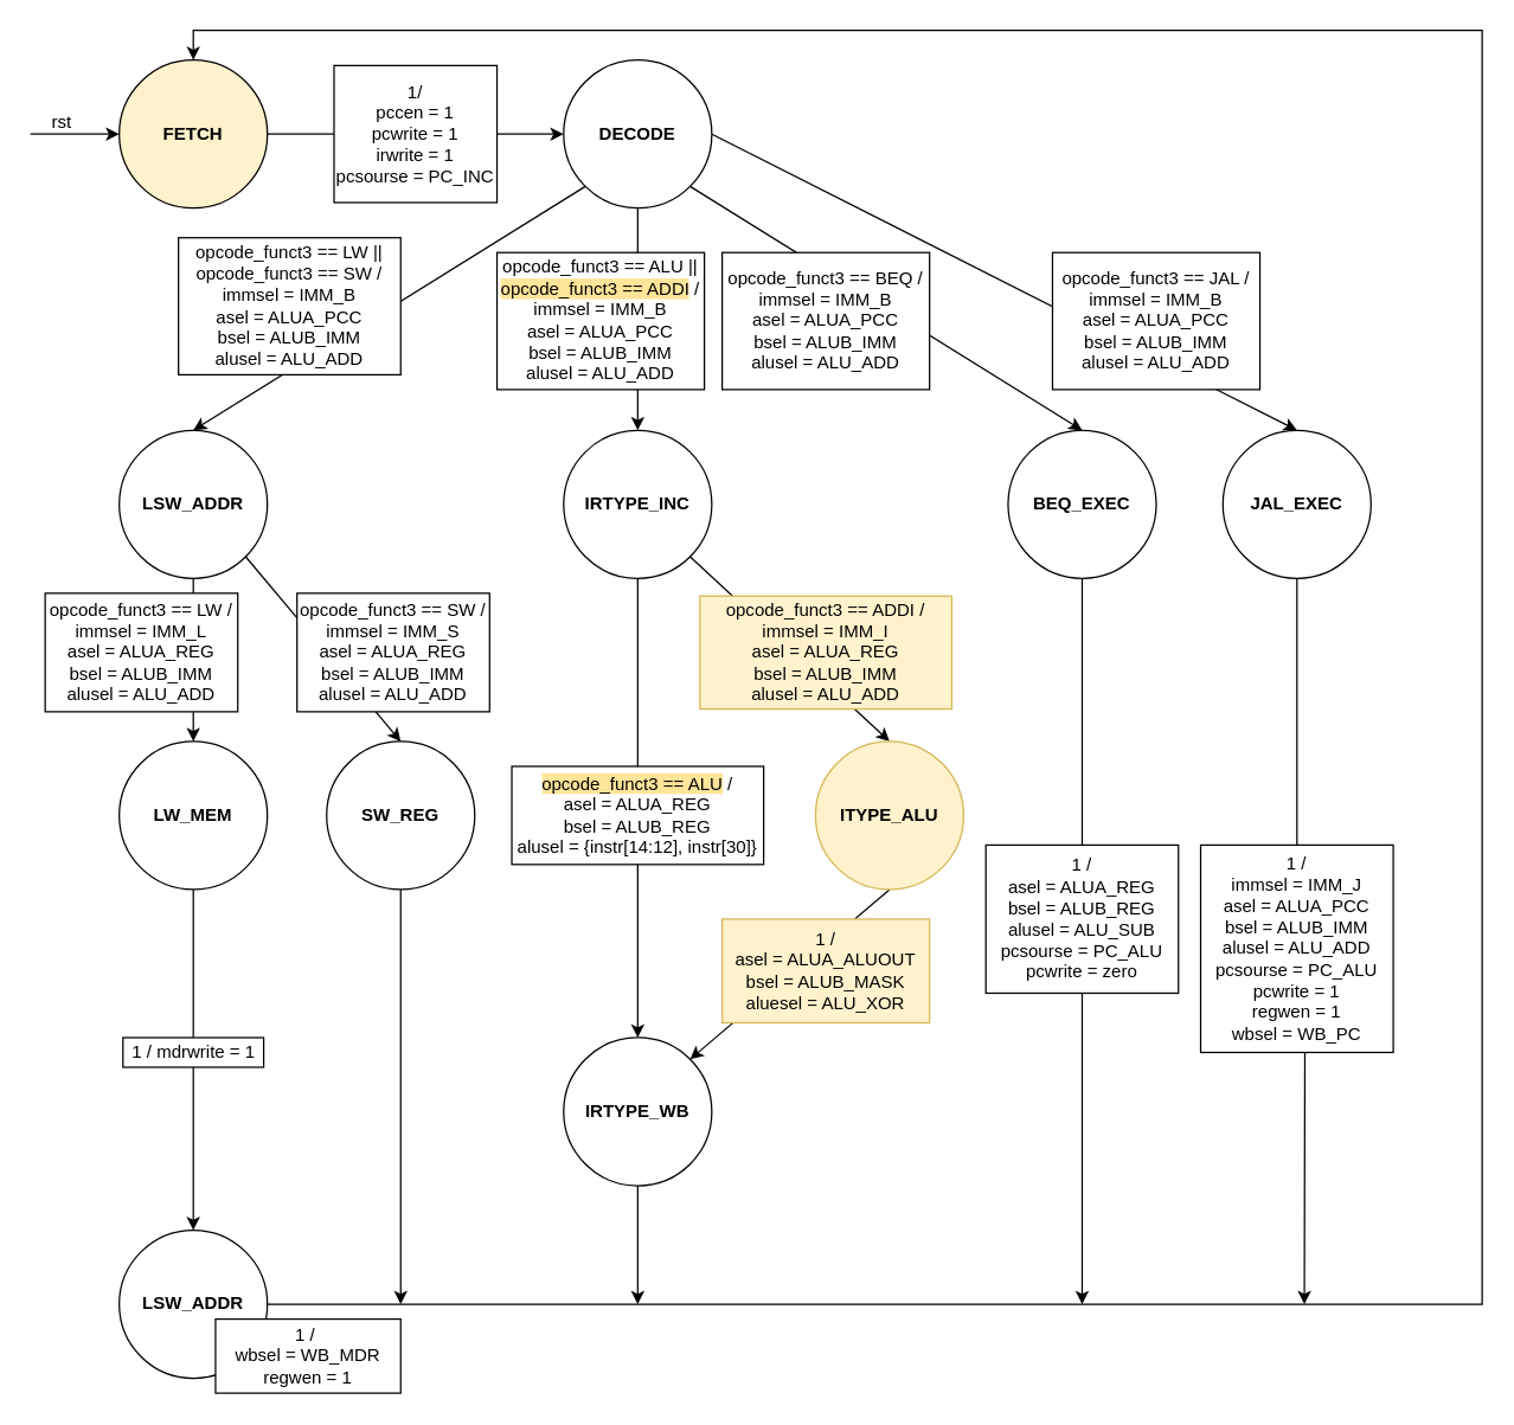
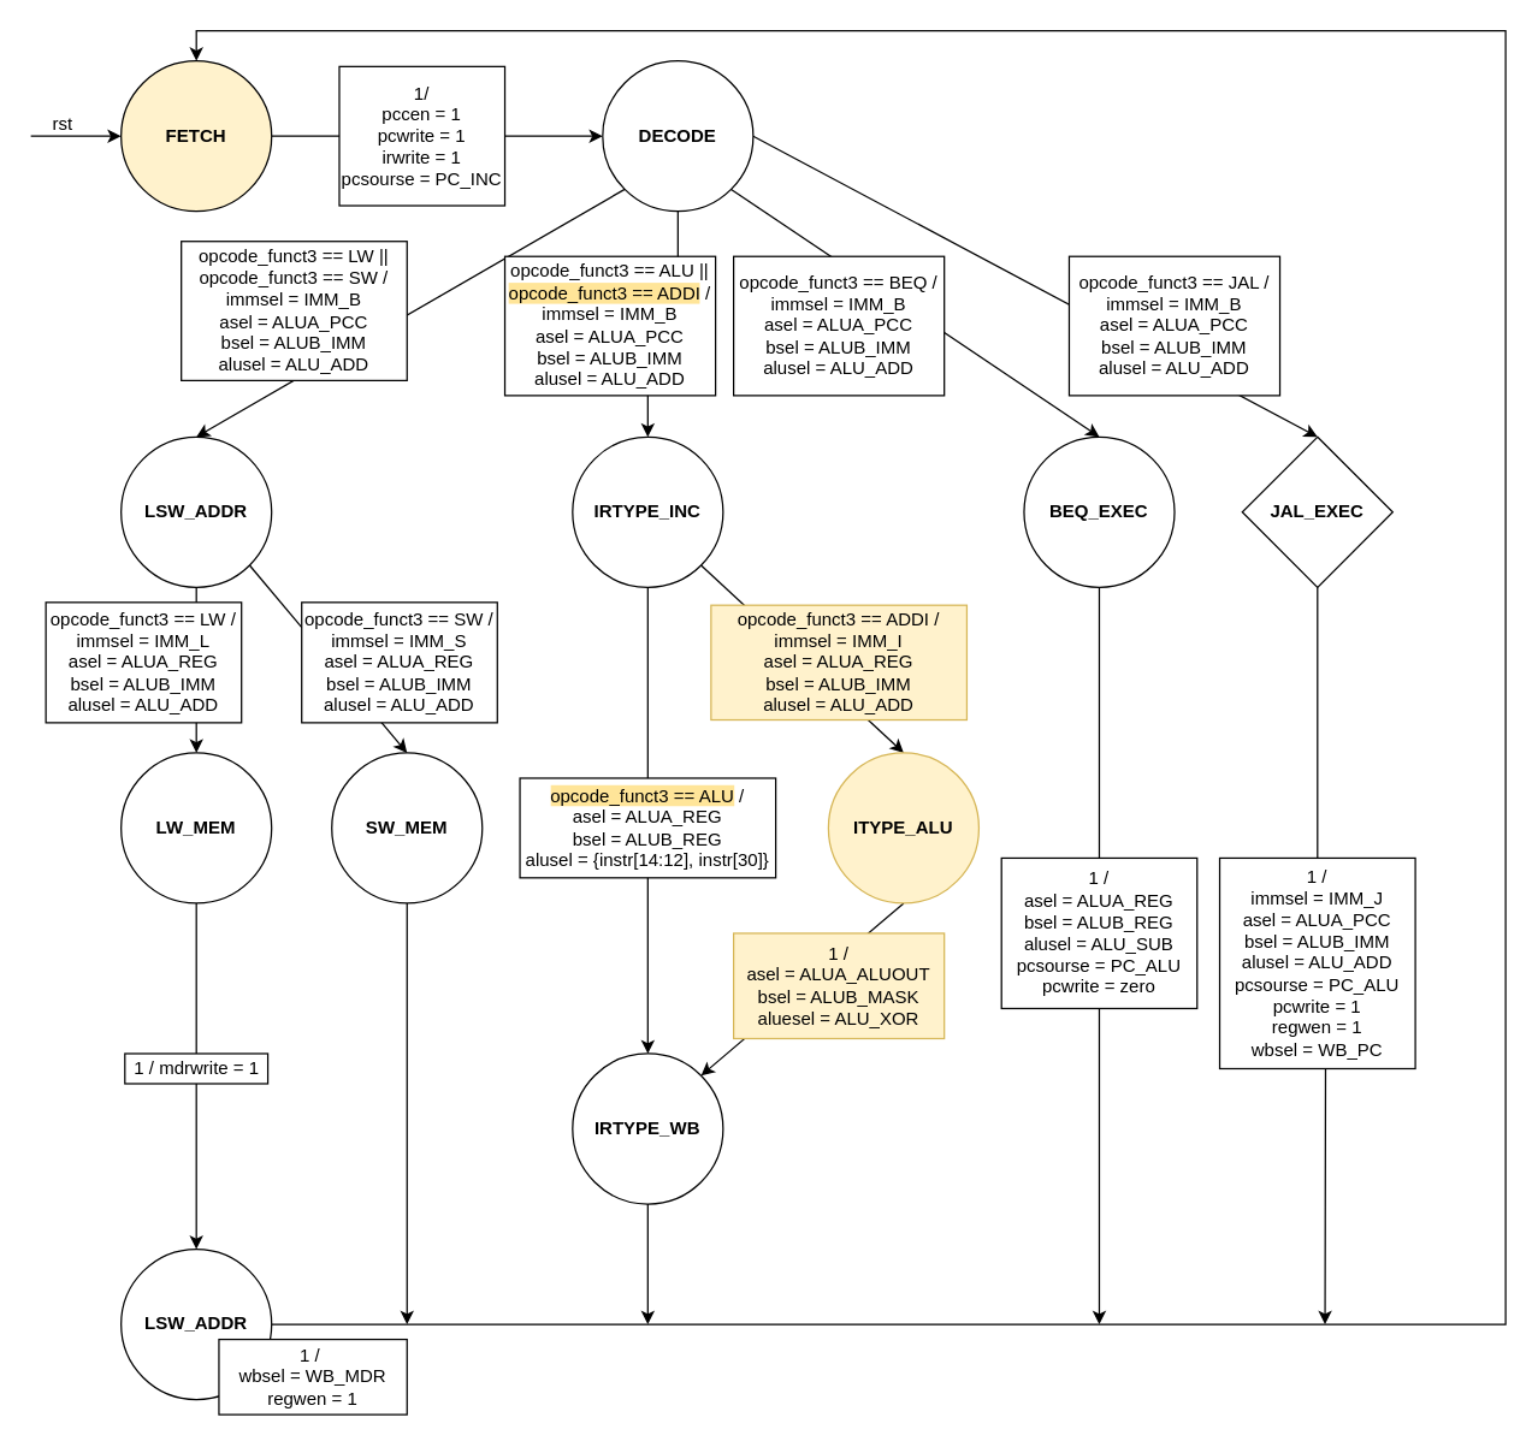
  <mxCell id="0" />
  <mxCell id="1" parent="0" />
  <mxCell id="2" style="rounded=0;orthogonalLoop=1;jettySize=auto;html=1;exitX=1;exitY=0.5;exitDx=0;exitDy=0;entryX=0;entryY=0.5;entryDx=0;entryDy=0;endArrow=none;endFill=0;" edge="1" parent="1" source="4" target="11"><mxGeometry relative="1" as="geometry" /></mxCell>
  <mxCell id="3" style="edgeStyle=orthogonalEdgeStyle;rounded=0;orthogonalLoop=1;jettySize=auto;html=1;exitX=0;exitY=0.5;exitDx=0;exitDy=0;startArrow=classic;startFill=1;endArrow=none;endFill=0;" edge="1" parent="1" source="4"><mxGeometry relative="1" as="geometry"><mxPoint x="20" y="90" as="targetPoint" /></mxGeometry></mxCell>
  <mxCell id="4" value="&lt;b&gt;FETCH&lt;/b&gt;" style="ellipse;whiteSpace=wrap;html=1;fillColor=#fff2cc;" vertex="1" parent="1"><mxGeometry x="80" y="40" width="100" height="100" as="geometry" /></mxCell>
  <mxCell id="5" style="rounded=0;orthogonalLoop=1;jettySize=auto;html=1;exitX=0;exitY=1;exitDx=0;exitDy=0;entryX=0.5;entryY=0;entryDx=0;entryDy=0;" edge="1" parent="1" source="9" target="14"><mxGeometry relative="1" as="geometry" /></mxCell>
  <mxCell id="6" style="rounded=0;orthogonalLoop=1;jettySize=auto;html=1;exitX=1;exitY=1;exitDx=0;exitDy=0;entryX=0.5;entryY=0;entryDx=0;entryDy=0;" edge="1" parent="1" source="9" target="19"><mxGeometry relative="1" as="geometry" /></mxCell>
  <mxCell id="7" style="rounded=0;orthogonalLoop=1;jettySize=auto;html=1;exitX=1;exitY=0.5;exitDx=0;exitDy=0;entryX=0.5;entryY=0;entryDx=0;entryDy=0;" edge="1" parent="1" source="9" target="21"><mxGeometry relative="1" as="geometry" /></mxCell>
  <mxCell id="8" style="edgeStyle=orthogonalEdgeStyle;rounded=0;orthogonalLoop=1;jettySize=auto;html=1;exitX=0.5;exitY=1;exitDx=0;exitDy=0;entryX=0.5;entryY=0;entryDx=0;entryDy=0;" edge="1" parent="1" source="9" target="17"><mxGeometry relative="1" as="geometry" /></mxCell>
- <mxCell id="9" value="&lt;b&gt;DECODE&lt;/b&gt;" style="ellipse;whiteSpace=wrap;html=1;" vertex="1" parent="1"><mxGeometry x="380" y="40" width="100" height="100" as="geometry" /></mxCell>
+ <mxCell id="9" value="&lt;b&gt;DECODE&lt;/b&gt;" style="ellipse;whiteSpace=wrap;html=1;" vertex="1" parent="1"><mxGeometry x="400" y="40" width="100" height="100" as="geometry" /></mxCell>
  <mxCell id="10" style="edgeStyle=orthogonalEdgeStyle;rounded=0;orthogonalLoop=1;jettySize=auto;html=1;exitX=1;exitY=0.5;exitDx=0;exitDy=0;entryX=0;entryY=0.5;entryDx=0;entryDy=0;" edge="1" parent="1" source="11" target="9"><mxGeometry relative="1" as="geometry" /></mxCell>
  <mxCell id="11" value="1/&lt;div&gt;pccen = 1&lt;/div&gt;&lt;div&gt;pcwrite = 1&lt;/div&gt;&lt;div&gt;irwrite = 1&lt;/div&gt;&lt;div&gt;pcsourse = PC_INC&lt;/div&gt;" style="rounded=0;whiteSpace=wrap;html=1;" vertex="1" parent="1"><mxGeometry x="225" y="43.75" width="110" height="92.5" as="geometry" /></mxCell>
  <mxCell id="12" style="edgeStyle=orthogonalEdgeStyle;rounded=0;orthogonalLoop=1;jettySize=auto;html=1;exitX=0.5;exitY=1;exitDx=0;exitDy=0;entryX=0.5;entryY=0;entryDx=0;entryDy=0;" edge="1" parent="1" source="14" target="23"><mxGeometry relative="1" as="geometry" /></mxCell>
  <mxCell id="13" style="rounded=0;orthogonalLoop=1;jettySize=auto;html=1;exitX=1;exitY=1;exitDx=0;exitDy=0;entryX=0.5;entryY=0;entryDx=0;entryDy=0;" edge="1" parent="1" source="14" target="25"><mxGeometry relative="1" as="geometry" /></mxCell>
  <mxCell id="14" value="&lt;b&gt;LSW_ADDR&lt;/b&gt;" style="ellipse;whiteSpace=wrap;html=1;" vertex="1" parent="1"><mxGeometry x="80" y="290" width="100" height="100" as="geometry" /></mxCell>
  <mxCell id="15" style="edgeStyle=orthogonalEdgeStyle;rounded=0;orthogonalLoop=1;jettySize=auto;html=1;exitX=0.5;exitY=1;exitDx=0;exitDy=0;entryX=0.5;entryY=0;entryDx=0;entryDy=0;" edge="1" parent="1" source="17" target="27"><mxGeometry relative="1" as="geometry" /></mxCell>
  <mxCell id="16" style="rounded=0;orthogonalLoop=1;jettySize=auto;html=1;exitX=1;exitY=1;exitDx=0;exitDy=0;entryX=0.5;entryY=0;entryDx=0;entryDy=0;" edge="1" parent="1" source="17" target="29"><mxGeometry relative="1" as="geometry" /></mxCell>
  <mxCell id="17" value="&lt;b&gt;IRTYPE_INC&lt;/b&gt;" style="ellipse;whiteSpace=wrap;html=1;" vertex="1" parent="1"><mxGeometry x="380" y="290" width="100" height="100" as="geometry" /></mxCell>
  <mxCell id="18" style="edgeStyle=orthogonalEdgeStyle;rounded=0;orthogonalLoop=1;jettySize=auto;html=1;exitX=0.5;exitY=1;exitDx=0;exitDy=0;" edge="1" parent="1" source="19"><mxGeometry relative="1" as="geometry"><mxPoint x="730" y="880" as="targetPoint" /></mxGeometry></mxCell>
  <mxCell id="19" value="&lt;b&gt;BEQ_EXEC&lt;/b&gt;" style="ellipse;whiteSpace=wrap;html=1;" vertex="1" parent="1"><mxGeometry x="680" y="290" width="100" height="100" as="geometry" /></mxCell>
  <mxCell id="20" style="edgeStyle=orthogonalEdgeStyle;rounded=0;orthogonalLoop=1;jettySize=auto;html=1;exitX=0.5;exitY=1;exitDx=0;exitDy=0;" edge="1" parent="1" source="21"><mxGeometry relative="1" as="geometry"><mxPoint x="880" y="880" as="targetPoint" /></mxGeometry></mxCell>
- <mxCell id="21" value="&lt;b&gt;JAL_EXEC&lt;/b&gt;" style="ellipse;whiteSpace=wrap;html=1;" vertex="1" parent="1"><mxGeometry x="825" y="290" width="100" height="100" as="geometry" /></mxCell>
+ <mxCell id="21" value="&lt;b&gt;JAL_EXEC&lt;/b&gt;" style="rhombus;whiteSpace=wrap;html=1;" vertex="1" parent="1"><mxGeometry x="825" y="290" width="100" height="100" as="geometry" /></mxCell>
  <mxCell id="22" style="edgeStyle=orthogonalEdgeStyle;rounded=0;orthogonalLoop=1;jettySize=auto;html=1;exitX=0.5;exitY=1;exitDx=0;exitDy=0;entryX=0.5;entryY=0;entryDx=0;entryDy=0;" edge="1" parent="1" source="23" target="31"><mxGeometry relative="1" as="geometry" /></mxCell>
  <mxCell id="23" value="&lt;b&gt;LW_MEM&lt;/b&gt;" style="ellipse;whiteSpace=wrap;html=1;" vertex="1" parent="1"><mxGeometry x="80" y="500" width="100" height="100" as="geometry" /></mxCell>
  <mxCell id="24" style="edgeStyle=orthogonalEdgeStyle;rounded=0;orthogonalLoop=1;jettySize=auto;html=1;exitX=0.5;exitY=1;exitDx=0;exitDy=0;" edge="1" parent="1" source="25"><mxGeometry relative="1" as="geometry"><mxPoint x="270" y="880" as="targetPoint" /></mxGeometry></mxCell>
- <mxCell id="25" value="&lt;b&gt;SW_REG&lt;/b&gt;" style="ellipse;whiteSpace=wrap;html=1;" vertex="1" parent="1"><mxGeometry x="220" y="500" width="100" height="100" as="geometry" /></mxCell>
+ <mxCell id="25" value="&lt;b&gt;SW_MEM&lt;/b&gt;" style="ellipse;whiteSpace=wrap;html=1;" vertex="1" parent="1"><mxGeometry x="220" y="500" width="100" height="100" as="geometry" /></mxCell>
  <mxCell id="26" style="edgeStyle=orthogonalEdgeStyle;rounded=0;orthogonalLoop=1;jettySize=auto;html=1;exitX=0.5;exitY=1;exitDx=0;exitDy=0;" edge="1" parent="1" source="27"><mxGeometry relative="1" as="geometry"><mxPoint x="430" y="880" as="targetPoint" /></mxGeometry></mxCell>
  <mxCell id="27" value="&lt;b&gt;IRTYPE_WB&lt;/b&gt;" style="ellipse;whiteSpace=wrap;html=1;" vertex="1" parent="1"><mxGeometry x="380" y="700" width="100" height="100" as="geometry" /></mxCell>
  <mxCell id="28" style="rounded=0;orthogonalLoop=1;jettySize=auto;html=1;exitX=0.5;exitY=1;exitDx=0;exitDy=0;entryX=1;entryY=0;entryDx=0;entryDy=0;" edge="1" parent="1" source="29" target="27"><mxGeometry relative="1" as="geometry" /></mxCell>
  <mxCell id="29" value="&lt;b&gt;ITYPE_ALU&lt;/b&gt;" style="ellipse;whiteSpace=wrap;html=1;fillColor=#fff2cc;strokeColor=#d6b656;" vertex="1" parent="1"><mxGeometry x="550" y="500" width="100" height="100" as="geometry" /></mxCell>
  <mxCell id="30" style="edgeStyle=orthogonalEdgeStyle;rounded=0;orthogonalLoop=1;jettySize=auto;html=1;exitX=1;exitY=0.5;exitDx=0;exitDy=0;entryX=0.5;entryY=0;entryDx=0;entryDy=0;" edge="1" parent="1" source="31" target="4"><mxGeometry relative="1" as="geometry"><Array as="points"><mxPoint x="1000" y="880" /><mxPoint x="1000" y="20" /><mxPoint x="130" y="20" /></Array></mxGeometry></mxCell>
  <mxCell id="31" value="&lt;b&gt;LSW_ADDR&lt;/b&gt;" style="ellipse;whiteSpace=wrap;html=1;" vertex="1" parent="1"><mxGeometry x="80" y="830" width="100" height="100" as="geometry" /></mxCell>
  <mxCell id="32" value="opcode_funct3 == LW || opcode_funct3 == SW /&lt;div&gt;immsel = IMM_B&lt;/div&gt;&lt;div&gt;asel = ALUA_PCC&lt;/div&gt;&lt;div&gt;bsel = ALUB_IMM&lt;/div&gt;&lt;div&gt;alusel = ALU_ADD&lt;/div&gt;" style="rounded=0;whiteSpace=wrap;html=1;" vertex="1" parent="1"><mxGeometry x="120" y="160" width="150" height="92.5" as="geometry" /></mxCell>
  <mxCell id="33" value="opcode_funct3 == LW /&lt;div&gt;immsel = IMM_L&lt;/div&gt;&lt;div&gt;asel = ALUA_REG&lt;/div&gt;&lt;div&gt;bsel = ALUB_IMM&lt;/div&gt;&lt;div&gt;alusel = ALU_ADD&lt;/div&gt;" style="rounded=0;whiteSpace=wrap;html=1;" vertex="1" parent="1"><mxGeometry x="30" y="400" width="130" height="80" as="geometry" /></mxCell>
  <mxCell id="34" value="opcode_funct3 == SW /&lt;div&gt;immsel = IMM_S&lt;/div&gt;&lt;div&gt;asel = ALUA_REG&lt;/div&gt;&lt;div&gt;bsel = ALUB_IMM&lt;/div&gt;&lt;div&gt;alusel = ALU_ADD&lt;/div&gt;" style="rounded=0;whiteSpace=wrap;html=1;" vertex="1" parent="1"><mxGeometry x="200" y="400" width="130" height="80" as="geometry" /></mxCell>
  <mxCell id="35" value="1 / mdrwrite = 1" style="rounded=0;whiteSpace=wrap;html=1;" vertex="1" parent="1"><mxGeometry x="82.5" y="700" width="95" height="20" as="geometry" /></mxCell>
  <mxCell id="36" value="1 /&amp;nbsp;&lt;div&gt;wbsel = WB_MDR&lt;/div&gt;&lt;div&gt;regwen = 1&lt;/div&gt;" style="rounded=0;whiteSpace=wrap;html=1;" vertex="1" parent="1"><mxGeometry x="145" y="890" width="125" height="50" as="geometry" /></mxCell>
  <mxCell id="37" value="opcode_funct3 == JAL /&lt;div&gt;immsel = IMM_B&lt;/div&gt;&lt;div&gt;asel = ALUA_PCC&lt;/div&gt;&lt;div&gt;bsel = ALUB_IMM&lt;/div&gt;&lt;div&gt;alusel = ALU_ADD&lt;/div&gt;" style="rounded=0;whiteSpace=wrap;html=1;" vertex="1" parent="1"><mxGeometry x="710" y="170" width="140" height="92.5" as="geometry" /></mxCell>
  <mxCell id="38" value="opcode_funct3 == BEQ /&lt;div&gt;immsel = IMM_B&lt;/div&gt;&lt;div&gt;asel = ALUA_PCC&lt;/div&gt;&lt;div&gt;bsel = ALUB_IMM&lt;/div&gt;&lt;div&gt;alusel = ALU_ADD&lt;/div&gt;" style="rounded=0;whiteSpace=wrap;html=1;" vertex="1" parent="1"><mxGeometry x="487" y="170" width="140" height="92.5" as="geometry" /></mxCell>
  <mxCell id="39" value="1 /&lt;div&gt;asel = ALUA_REG&lt;/div&gt;&lt;div&gt;bsel = ALUB_REG&lt;/div&gt;&lt;div&gt;alusel = ALU_SUB&lt;/div&gt;&lt;div&gt;pcsourse = PC_ALU&lt;/div&gt;&lt;div&gt;pcwrite = zero&lt;/div&gt;" style="rounded=0;whiteSpace=wrap;html=1;" vertex="1" parent="1"><mxGeometry x="665" y="570" width="130" height="100" as="geometry" /></mxCell>
  <mxCell id="40" value="1 /&lt;div&gt;immsel = IMM_J&lt;/div&gt;&lt;div&gt;asel = ALUA_PCC&lt;/div&gt;&lt;div&gt;bsel = ALUB_IMM&lt;/div&gt;&lt;div&gt;alusel = ALU_ADD&lt;/div&gt;&lt;div&gt;pcsourse = PC_ALU&lt;/div&gt;&lt;div&gt;pcwrite = 1&lt;/div&gt;&lt;div&gt;regwen = 1&lt;/div&gt;&lt;div&gt;wbsel = WB_PC&lt;/div&gt;" style="rounded=0;whiteSpace=wrap;html=1;" vertex="1" parent="1"><mxGeometry x="810" y="570" width="130" height="140" as="geometry" /></mxCell>
  <mxCell id="41" value="rst" style="text;html=1;align=center;verticalAlign=middle;resizable=0;points=[];autosize=1;strokeColor=none;fillColor=none;" vertex="1" parent="1"><mxGeometry x="21" y="67" width="40" height="30" as="geometry" /></mxCell>
  <mxCell id="42" value="opcode_funct3 == ALU ||&lt;div&gt;&lt;span style=&quot;background-color: rgb(255, 229, 153);&quot;&gt;opcode_funct3 == ADDI&lt;/span&gt; /&lt;div&gt;immsel = IMM_B&lt;/div&gt;&lt;div&gt;asel = ALUA_PCC&lt;/div&gt;&lt;div&gt;bsel = ALUB_IMM&lt;/div&gt;&lt;div&gt;alusel = ALU_ADD&lt;/div&gt;&lt;/div&gt;" style="rounded=0;whiteSpace=wrap;html=1;" vertex="1" parent="1"><mxGeometry x="335" y="170" width="140" height="92.5" as="geometry" /></mxCell>
  <mxCell id="43" value="1 /&lt;div&gt;asel = ALUA_ALUOUT&lt;/div&gt;&lt;div&gt;bsel = ALUB_MASK&lt;/div&gt;&lt;div&gt;aluesel = ALU_XOR&lt;/div&gt;" style="rounded=0;whiteSpace=wrap;html=1;fillColor=#fff2cc;strokeColor=#d6b656;" vertex="1" parent="1"><mxGeometry x="487" y="620" width="140" height="70" as="geometry" /></mxCell>
  <mxCell id="44" value="&lt;span style=&quot;background-color: rgb(255, 229, 153);&quot;&gt;opcode_funct3 == ALU&lt;/span&gt; /&lt;div&gt;asel = ALUA_REG&lt;/div&gt;&lt;div&gt;bsel = ALUB_REG&lt;/div&gt;&lt;div&gt;alusel = {instr[14:12], instr[30]}&lt;/div&gt;" style="rounded=0;whiteSpace=wrap;html=1;" vertex="1" parent="1"><mxGeometry x="345" y="516.87" width="170" height="66.25" as="geometry" /></mxCell>
  <mxCell id="45" value="opcode_funct3 == ADDI /&lt;div&gt;immsel = IMM_I&lt;/div&gt;&lt;div&gt;asel = ALUA_REG&lt;/div&gt;&lt;div&gt;bsel = ALUB_IMM&lt;/div&gt;&lt;div&gt;alusel = ALU_ADD&lt;/div&gt;" style="rounded=0;whiteSpace=wrap;html=1;fillColor=#fff2cc;strokeColor=#d6b656;perimeterSpacing=0;" vertex="1" parent="1"><mxGeometry x="472" y="401.88" width="170" height="76.25" as="geometry" /></mxCell>
